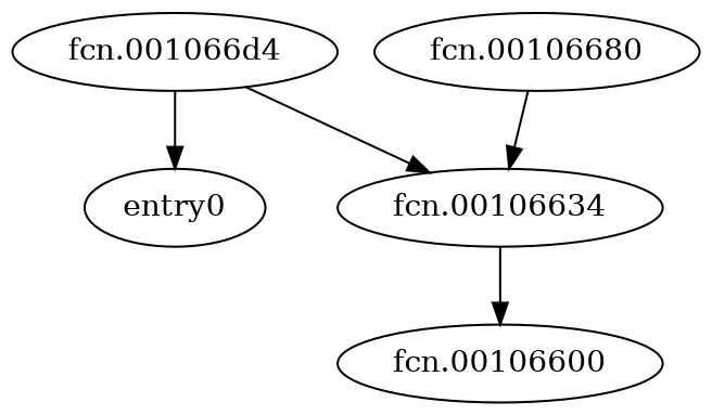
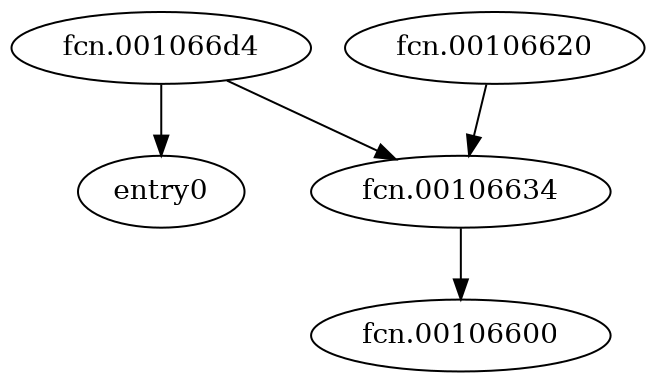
  digraph {
    n1 [label=entry0]
    n2 [label="fcn.001066d4"]
    n3 [label="fcn.00106634"]
    n4 [label="fcn.00106600"]
-   n5 [label="fcn.00106680"]
+   n5 [label="fcn.00106620"]
    n2 -> n1
    n2 -> n3
    n3 -> n4
    n5 -> n3
  }
